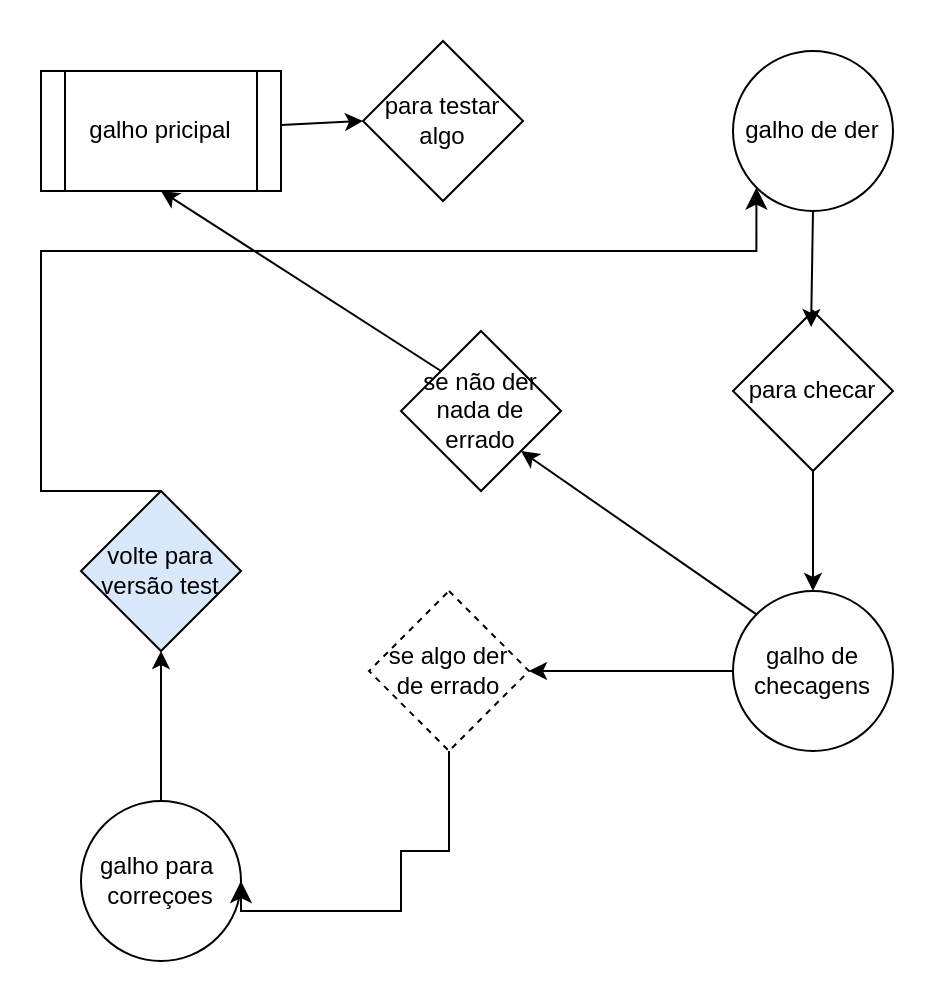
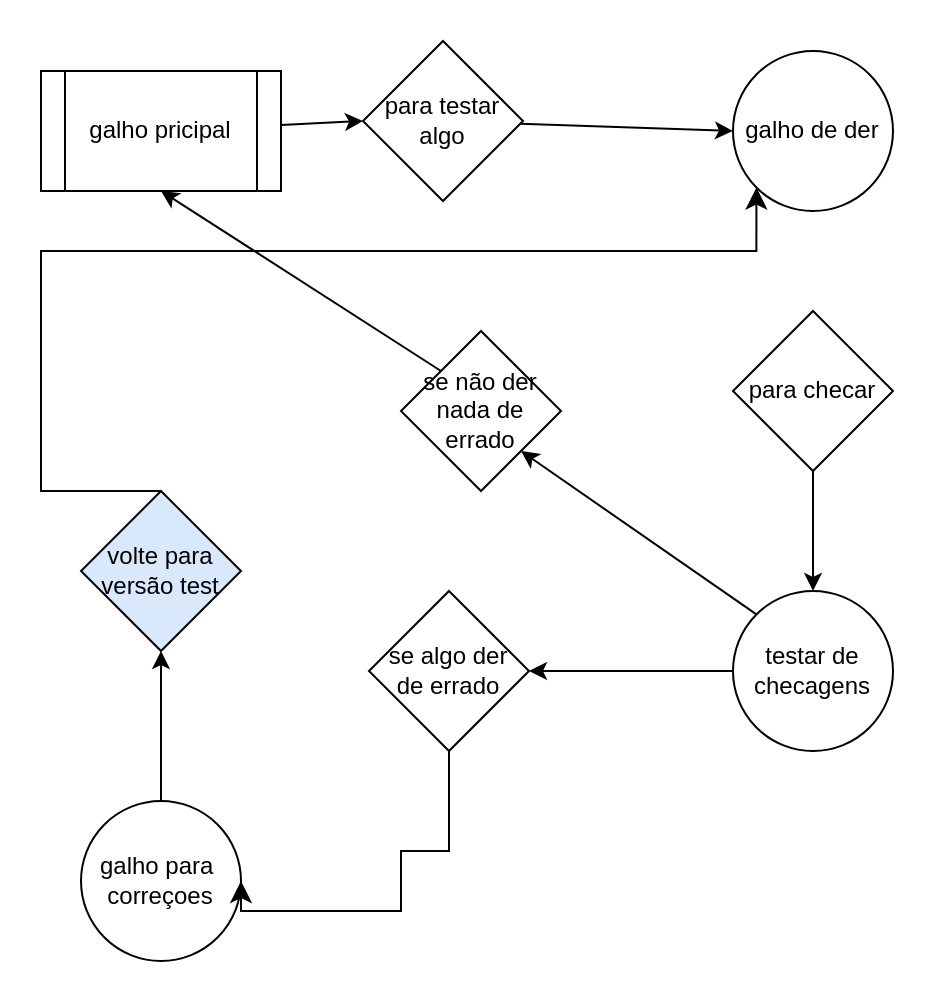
  <mxCell id="0" />
  <mxCell id="1" parent="0" />
  <mxCell id="2" style="edgeStyle=none;html=1;entryX=0;entryY=0.5;entryDx=0;entryDy=0;" edge="1" parent="1" source="3" target="6"><mxGeometry relative="1" as="geometry" /></mxCell>
  <mxCell id="3" value="galho pricipal" style="shape=process;whiteSpace=wrap;html=1;backgroundOutline=1;" vertex="1" parent="1"><mxGeometry x="20" y="35" width="120" height="60" as="geometry" /></mxCell>
  <mxCell id="4" value="galho de der" style="ellipse;whiteSpace=wrap;html=1;" vertex="1" parent="1"><mxGeometry x="366" y="25" width="80" height="80" as="geometry" /></mxCell>
+ <mxCell id="5" style="edgeStyle=none;html=1;entryX=0;entryY=0.5;entryDx=0;entryDy=0;" edge="1" parent="1" source="6" target="4"><mxGeometry relative="1" as="geometry" /></mxCell>
  <mxCell id="6" value="para testar algo" style="rhombus;whiteSpace=wrap;html=1;" vertex="1" parent="1"><mxGeometry x="181" y="20" width="80" height="80" as="geometry" /></mxCell>
  <mxCell id="7" style="edgeStyle=none;html=1;entryX=0.5;entryY=0;entryDx=0;entryDy=0;" edge="1" parent="1" source="8" target="11"><mxGeometry relative="1" as="geometry" /></mxCell>
  <mxCell id="8" value="para checar" style="rhombus;whiteSpace=wrap;html=1;" vertex="1" parent="1"><mxGeometry x="366" y="155" width="80" height="80" as="geometry" /></mxCell>
- <mxCell id="9" style="edgeStyle=none;html=1;entryX=0.488;entryY=0.1;entryDx=0;entryDy=0;entryPerimeter=0;" edge="1" parent="1" source="4" target="8"><mxGeometry relative="1" as="geometry" /></mxCell>
  <mxCell id="10" style="edgeStyle=none;html=1;entryX=1;entryY=0.5;entryDx=0;entryDy=0;" edge="1" parent="1" source="11" target="14"><mxGeometry relative="1" as="geometry" /></mxCell>
- <mxCell id="11" value="galho de checagens" style="ellipse;whiteSpace=wrap;html=1;" vertex="1" parent="1"><mxGeometry x="366" y="295" width="80" height="80" as="geometry" /></mxCell>
+ <mxCell id="11" value="testar de checagens" style="ellipse;whiteSpace=wrap;html=1;" vertex="1" parent="1"><mxGeometry x="366" y="295" width="80" height="80" as="geometry" /></mxCell>
  <mxCell id="12" style="edgeStyle=none;html=1;entryX=0.5;entryY=1;entryDx=0;entryDy=0;" edge="1" parent="1" source="13" target="19"><mxGeometry relative="1" as="geometry" /></mxCell>
  <mxCell id="13" value="galho para&amp;nbsp;&lt;div&gt;correçoes&lt;/div&gt;" style="ellipse;whiteSpace=wrap;html=1;" vertex="1" parent="1"><mxGeometry x="40" y="400" width="80" height="80" as="geometry" /></mxCell>
- <mxCell id="14" value="se algo der&lt;div&gt;de errado&lt;/div&gt;" style="rhombus;whiteSpace=wrap;html=1;dashed=1;" vertex="1" parent="1"><mxGeometry x="184" y="295" width="80" height="80" as="geometry" /></mxCell>
+ <mxCell id="14" value="se algo der&lt;div&gt;de errado&lt;/div&gt;" style="rhombus;whiteSpace=wrap;html=1;" vertex="1" parent="1"><mxGeometry x="184" y="295" width="80" height="80" as="geometry" /></mxCell>
  <mxCell id="15" value="" style="edgeStyle=segmentEdgeStyle;endArrow=classic;html=1;curved=0;rounded=0;endSize=8;startSize=8;sourcePerimeterSpacing=0;targetPerimeterSpacing=0;exitX=0.5;exitY=1;exitDx=0;exitDy=0;entryX=1;entryY=0.5;entryDx=0;entryDy=0;" edge="1" parent="1" source="14" target="13"><mxGeometry width="100" relative="1" as="geometry"><mxPoint x="230" y="385" as="sourcePoint" /><mxPoint x="200" y="455" as="targetPoint" /><Array as="points"><mxPoint x="224" y="425" /><mxPoint x="200" y="425" /><mxPoint x="200" y="455" /></Array></mxGeometry></mxCell>
  <mxCell id="16" style="edgeStyle=none;html=1;exitX=0;exitY=0;exitDx=0;exitDy=0;entryX=0.5;entryY=1;entryDx=0;entryDy=0;" edge="1" parent="1" source="17" target="3"><mxGeometry relative="1" as="geometry" /></mxCell>
  <mxCell id="17" value="se não der&lt;div&gt;nada de errado&lt;/div&gt;" style="rhombus;whiteSpace=wrap;html=1;" vertex="1" parent="1"><mxGeometry x="200" y="165" width="80" height="80" as="geometry" /></mxCell>
  <mxCell id="18" style="edgeStyle=none;html=1;exitX=0;exitY=0;exitDx=0;exitDy=0;entryX=1;entryY=1;entryDx=0;entryDy=0;" edge="1" parent="1" source="11" target="17"><mxGeometry relative="1" as="geometry" /></mxCell>
  <mxCell id="19" value="volte para versão test" style="rhombus;whiteSpace=wrap;html=1;fillColor=#dae8fc;" vertex="1" parent="1"><mxGeometry x="40" y="245" width="80" height="80" as="geometry" /></mxCell>
  <mxCell id="20" value="" style="edgeStyle=segmentEdgeStyle;endArrow=classic;html=1;curved=0;rounded=0;endSize=8;startSize=8;sourcePerimeterSpacing=0;targetPerimeterSpacing=0;entryX=0;entryY=1;entryDx=0;entryDy=0;exitX=0.5;exitY=0;exitDx=0;exitDy=0;" edge="1" parent="1" source="19" target="4"><mxGeometry width="100" relative="1" as="geometry"><mxPoint x="70" y="205" as="sourcePoint" /><mxPoint x="130" y="205" as="targetPoint" /><Array as="points"><mxPoint x="20" y="245" /><mxPoint x="20" y="125" /><mxPoint x="378" y="125" /></Array></mxGeometry></mxCell>
